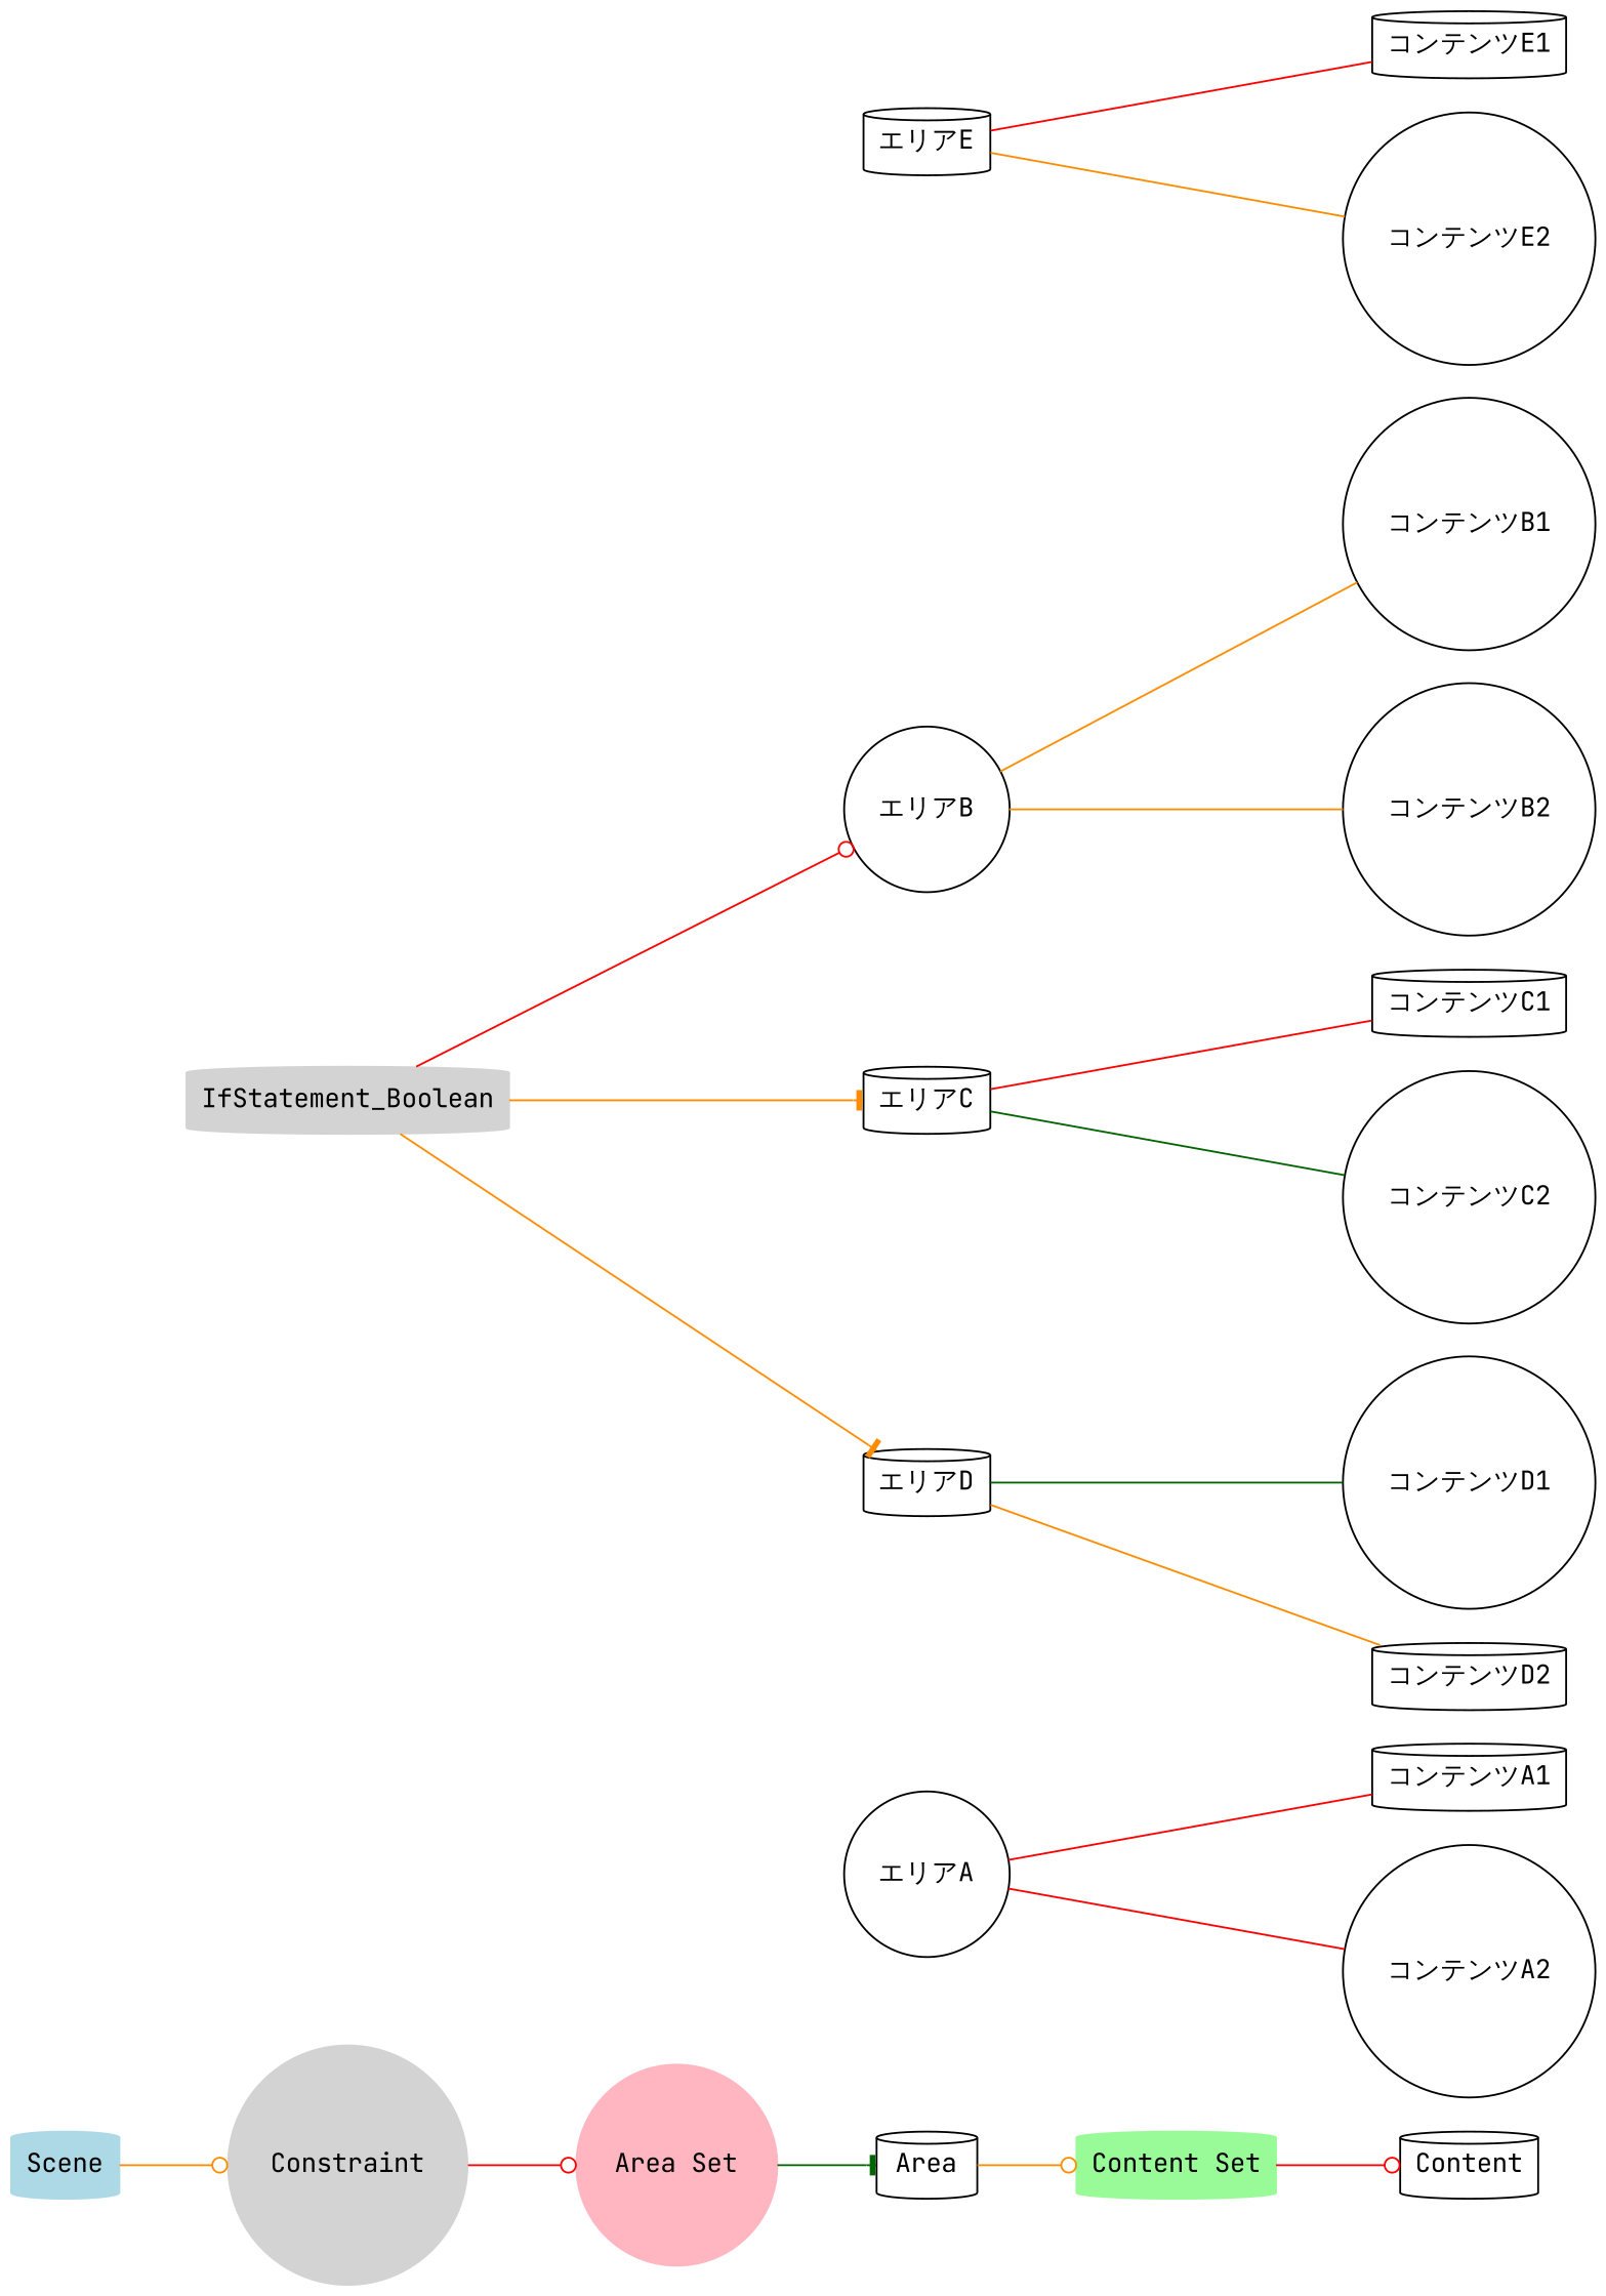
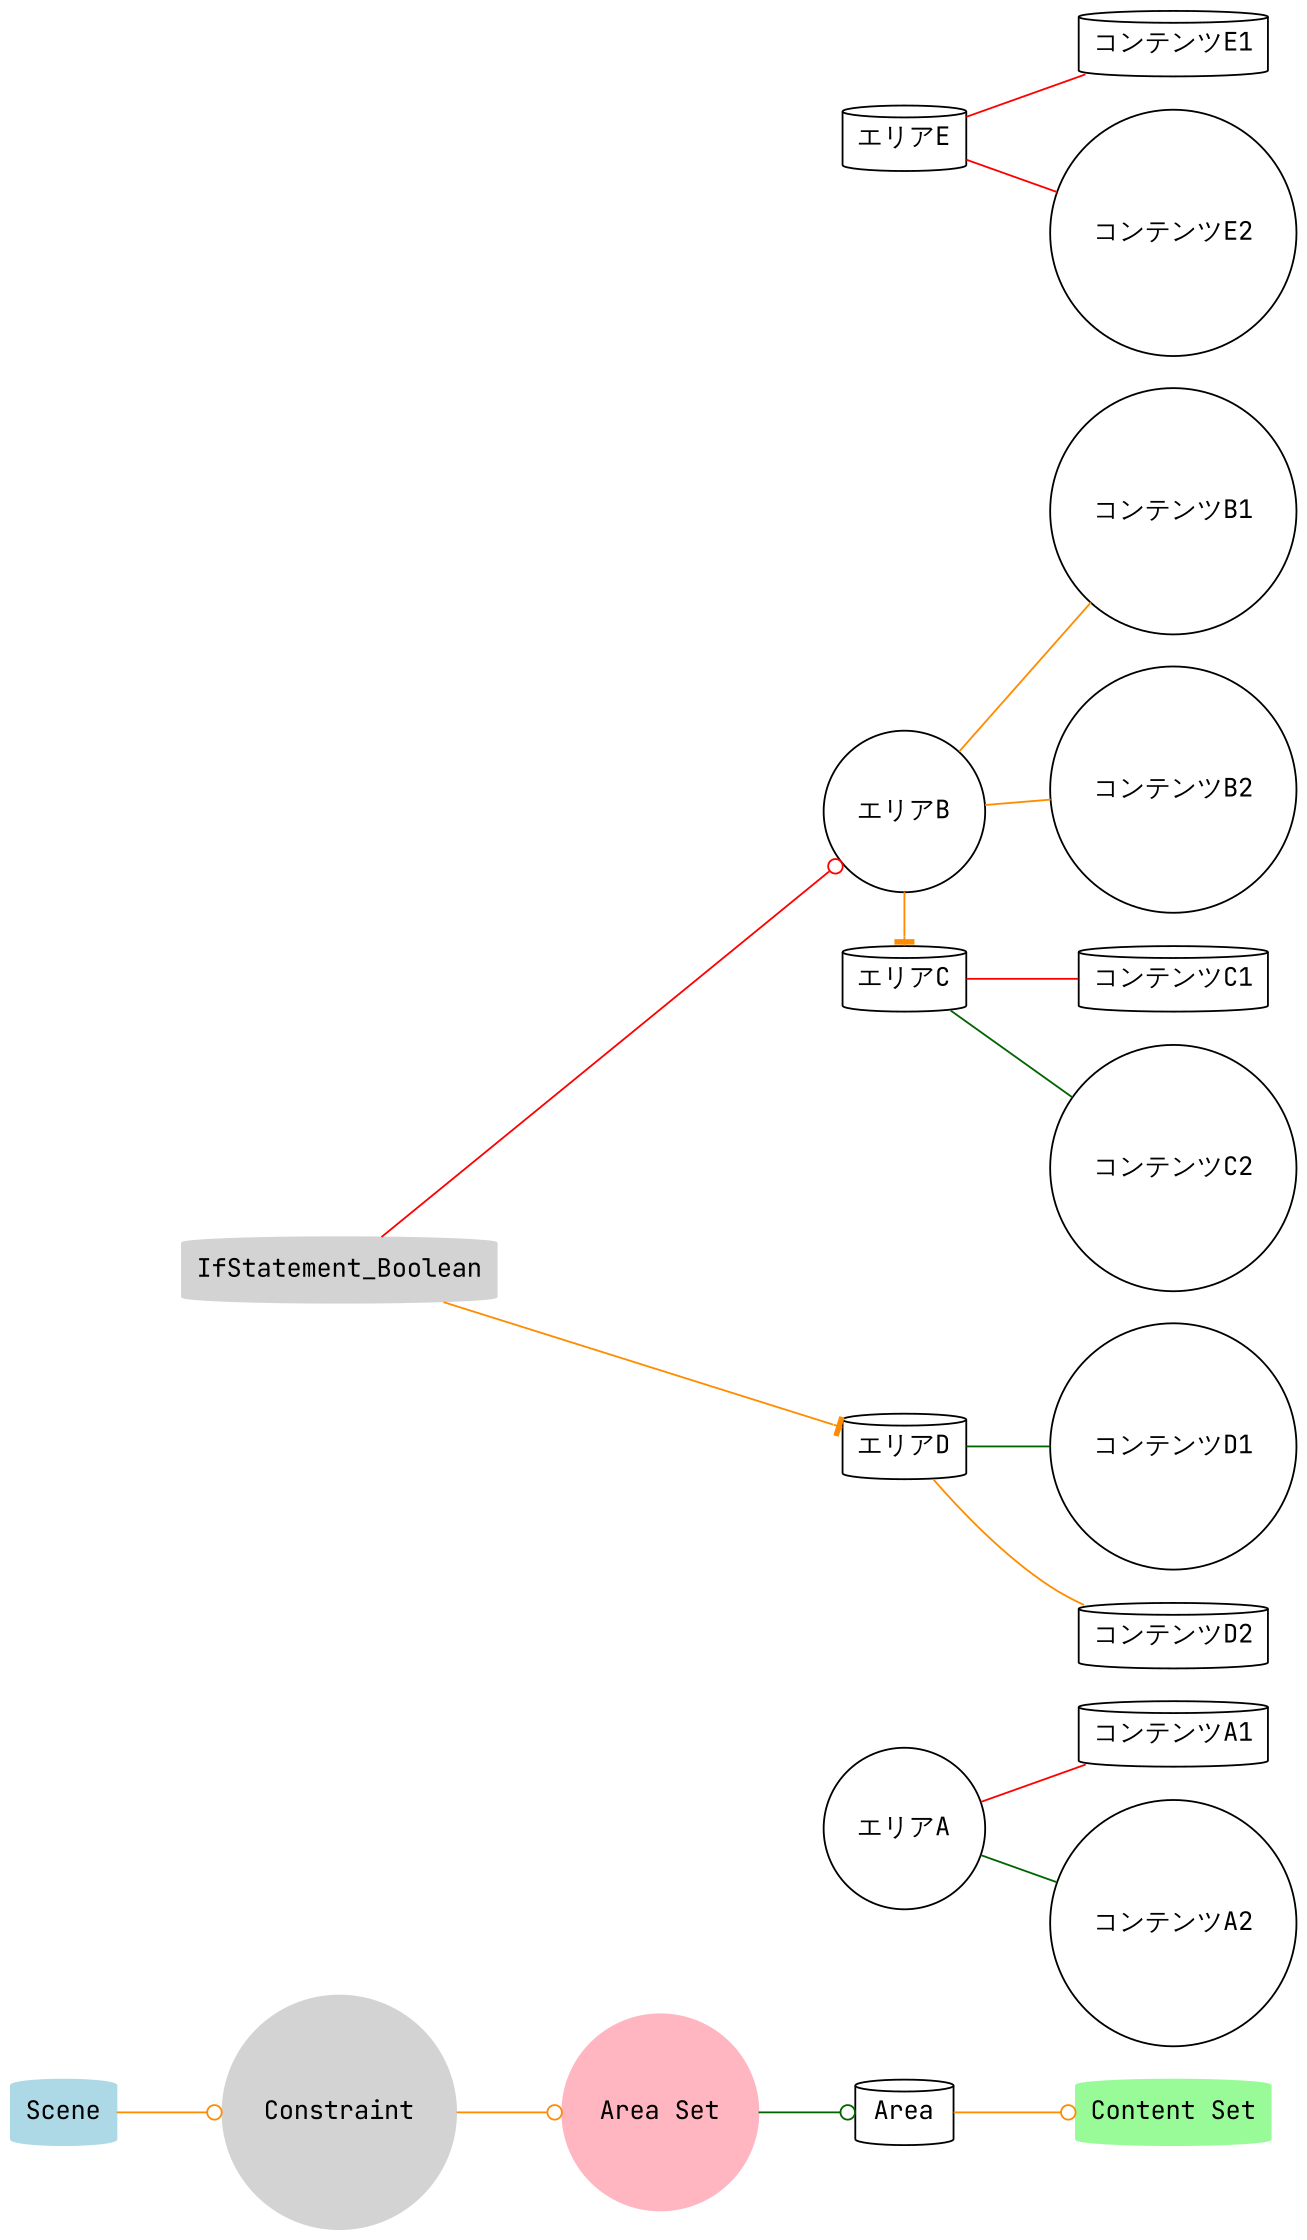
  digraph {
    clusterrank=global
    fontname="JetBrains Mono"
    rankdir=LR
    node [fontname="JetBrains Mono" shape=cylinder]
    edge [color=darkorange fontname="JetBrains Mono" dir=none]
    Area
    n2 [label="エリアA" shape=circle]
    n3 [label="エリアB" shape=circle]
    n4 [label="エリアC"]
    n5 [label="エリアD"]
    n6 [label="エリアE"]
-   Content
    n8 [label="コンテンツA1"]
    n9 [label="コンテンツB1" shape=circle]
    n10 [label="コンテンツC1"]
    n11 [label="コンテンツD1" shape=circle]
    n12 [label="コンテンツE1"]
    n13 [label="コンテンツA2" shape=circle]
    n14 [label="コンテンツB2" shape=circle]
    n15 [label="コンテンツC2" shape=circle]
    n16 [label="コンテンツD2"]
    n17 [label="コンテンツE2" shape=circle]
    Constraint [color=lightgrey shape=circle style=filled]
    n19 [color=lightgrey label=IfStatement_Boolean style=filled]
    "Area Set" [color=lightpink shape=circle style=filled]
    "Content Set" [color=palegreen style=filled]
    Scene [color=lightblue style=filled]
    subgraph sub_1 {
      rank=same
      Area
      n2
      n3
      n4
      n5
      n6
    }
    subgraph sub_2 {
      rank=same
-     Content
      n8
      n9
      n10
      n11
      n12
      n13
      n14
      n15
      n16
      n17
    }
    subgraph sub_3 {
      rank=same
      Constraint
      n19
    }
    subgraph sub_4 {
      rank=same
      Constraint
    }
    subgraph sub_5 {
      rank=same
      Constraint
    }
    subgraph sub_6 {
      "Area Set"
    }
    subgraph sub_7 {
      "Content Set"
    }
    subgraph sub_8 {
      rank=same
      Scene
    }
    Area -> "Content Set" [arrowhead=odot dir=""]
    n2 -> n8 [color=red]
-   n2 -> n13 [color=red]
+   n2 -> n13 [color=darkgreen]
    n3 -> n9
    n3 -> n14
    n4 -> n10 [color=red]
    n4 -> n15 [color=darkgreen]
    n5 -> n11 [color=darkgreen]
    n5 -> n16
    n6 -> n12 [color=red]
-   n6 -> n17
-   Constraint -> "Area Set" [arrowhead=odot color=red dir=""]
+   n6 -> n17 [color=red]
+   Constraint -> "Area Set" [arrowhead=odot dir=""]
    n19 -> n3 [arrowhead=odot color=red dir=""]
-   n19 -> n4 [arrowhead=tee dir=""]
+   n3 -> n4 [arrowhead=tee dir=""]
    n19 -> n5 [arrowhead=tee dir=""]
-   "Area Set" -> Area [arrowhead=tee color=darkgreen dir=""]
-   "Content Set" -> Content [arrowhead=odot color=red dir=""]
+   "Area Set" -> Area [arrowhead=odot color=darkgreen dir=""]
    Scene -> Constraint [arrowhead=odot dir=""]
  }
